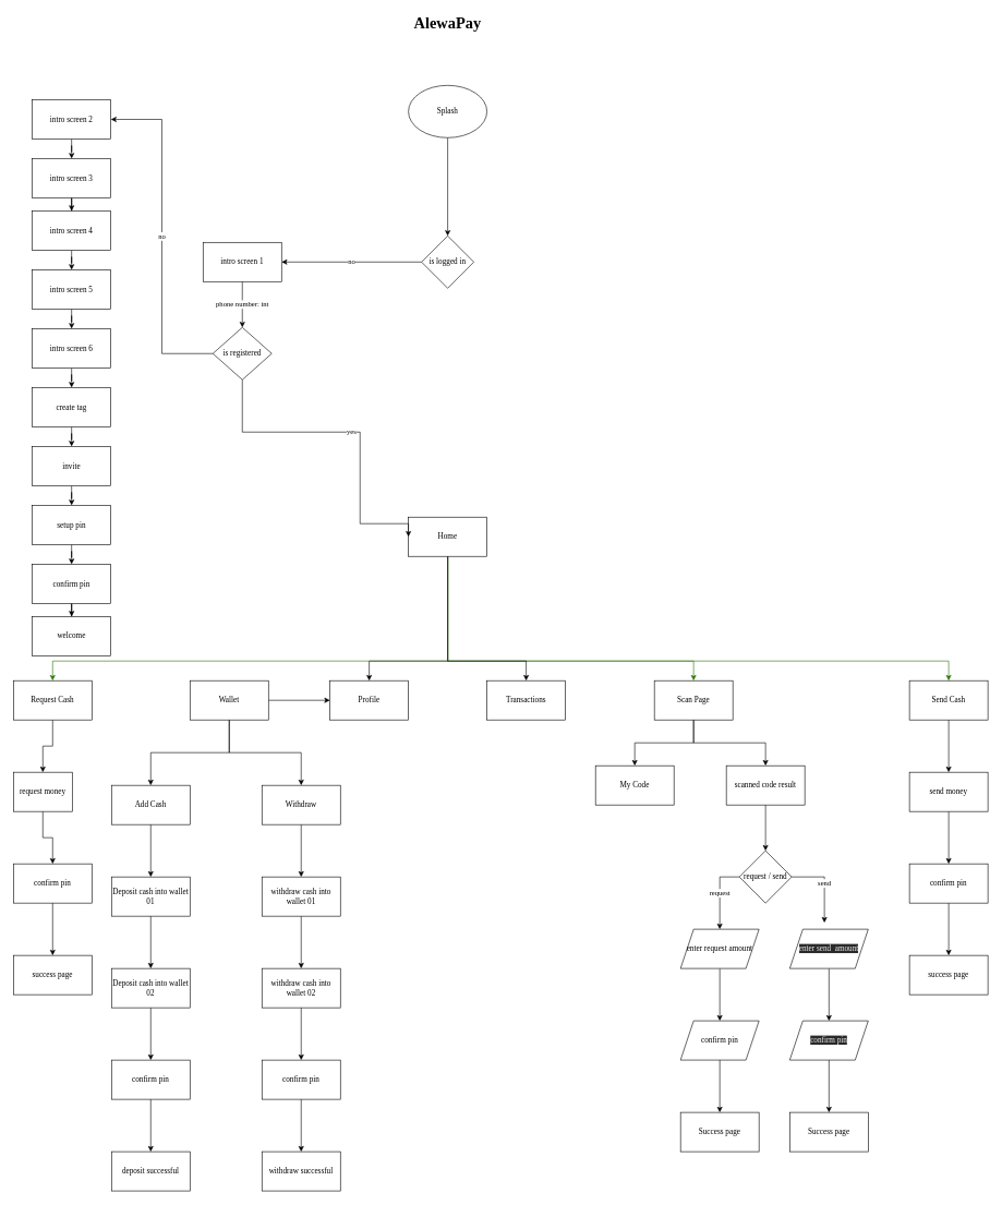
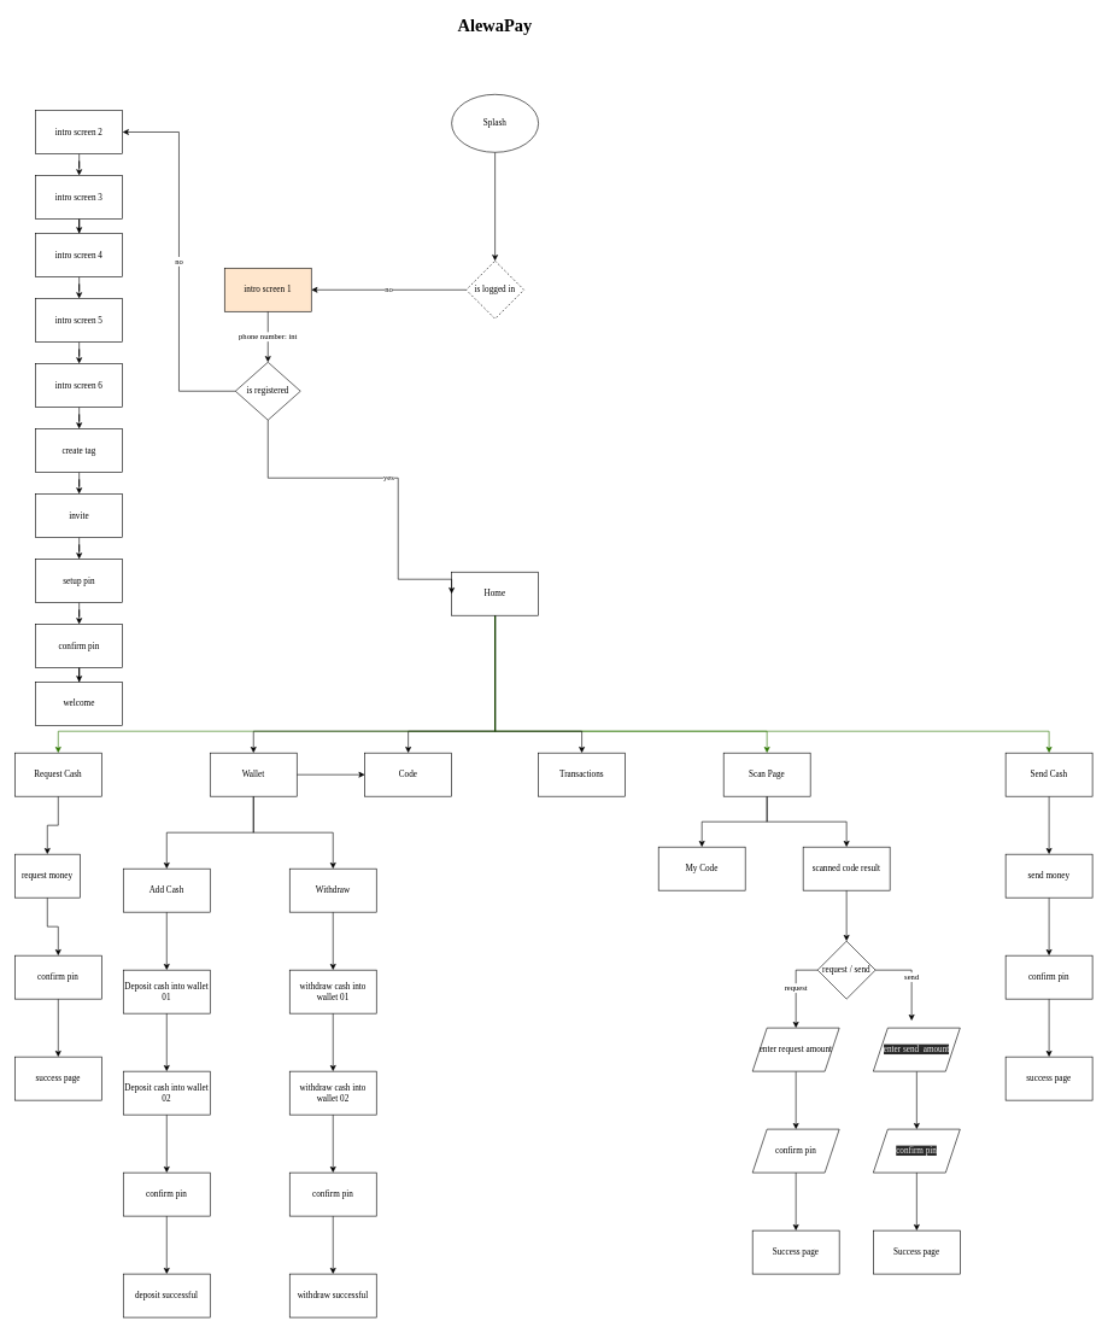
  <mxCell id="0" />
  <mxCell id="1" parent="0" />
  <mxCell id="2" value="&lt;h1&gt;&lt;font face=&quot;Poppins&quot; data-font-src=&quot;https://fonts.googleapis.com/css?family=Poppins&quot;&gt;AlewaPay&lt;/font&gt;&lt;/h1&gt;" style="text;html=1;strokeColor=none;fillColor=none;align=center;verticalAlign=middle;whiteSpace=wrap;rounded=0;" parent="1" vertex="1"><mxGeometry x="654" y="20" width="60" height="30" as="geometry" /></mxCell>
  <mxCell id="3" style="edgeStyle=orthogonalEdgeStyle;rounded=0;orthogonalLoop=1;jettySize=auto;html=1;entryX=0.5;entryY=0;entryDx=0;entryDy=0;fontFamily=Verdana;" parent="1" source="4" target="6" edge="1"><mxGeometry relative="1" as="geometry" /></mxCell>
  <mxCell id="4" value="Splash" style="ellipse;whiteSpace=wrap;html=1;fontFamily=Verdana;" parent="1" vertex="1"><mxGeometry x="624" y="130" width="120" height="80" as="geometry" /></mxCell>
  <mxCell id="5" value="no" style="edgeStyle=orthogonalEdgeStyle;rounded=0;orthogonalLoop=1;jettySize=auto;html=1;fontFamily=Verdana;" parent="1" source="6" target="15" edge="1"><mxGeometry relative="1" as="geometry" /></mxCell>
- <mxCell id="6" value="is logged in" style="rhombus;whiteSpace=wrap;html=1;fontFamily=Verdana;" parent="1" vertex="1"><mxGeometry x="644" y="360" width="80" height="80" as="geometry" /></mxCell>
+ <mxCell id="6" value="is logged in" style="rhombus;whiteSpace=wrap;html=1;fontFamily=Verdana;dashed=1;" parent="1" vertex="1"><mxGeometry x="644" y="360" width="80" height="80" as="geometry" /></mxCell>
  <mxCell id="7" style="edgeStyle=orthogonalEdgeStyle;rounded=0;orthogonalLoop=1;jettySize=auto;html=1;entryX=0.5;entryY=0;entryDx=0;entryDy=0;fontFamily=Verdana;fillColor=#60a917;strokeColor=#2D7600;" parent="1" source="13" target="52" edge="1"><mxGeometry relative="1" as="geometry"><Array as="points"><mxPoint x="684" y="1010" /><mxPoint x="1450" y="1010" /></Array></mxGeometry></mxCell>
  <mxCell id="8" style="edgeStyle=orthogonalEdgeStyle;rounded=0;orthogonalLoop=1;jettySize=auto;html=1;entryX=0.5;entryY=0;entryDx=0;entryDy=0;fontFamily=Verdana;fillColor=#60a917;strokeColor=#2D7600;" parent="1" source="13" target="45" edge="1"><mxGeometry relative="1" as="geometry"><Array as="points"><mxPoint x="684" y="1010" /><mxPoint x="1060" y="1010" /></Array></mxGeometry></mxCell>
  <mxCell id="9" style="edgeStyle=orthogonalEdgeStyle;rounded=0;orthogonalLoop=1;jettySize=auto;html=1;fontFamily=Verdana;" parent="1" source="13" target="42" edge="1"><mxGeometry relative="1" as="geometry"><Array as="points"><mxPoint x="684" y="1010" /><mxPoint x="804" y="1010" /></Array></mxGeometry></mxCell>
  <mxCell id="10" style="edgeStyle=orthogonalEdgeStyle;rounded=0;orthogonalLoop=1;jettySize=auto;html=1;fontFamily=Verdana;" parent="1" source="13" target="46" edge="1"><mxGeometry relative="1" as="geometry"><Array as="points"><mxPoint x="684" y="1010" /><mxPoint x="564" y="1010" /></Array></mxGeometry></mxCell>
+ <mxCell id="11" style="edgeStyle=orthogonalEdgeStyle;rounded=0;orthogonalLoop=1;jettySize=auto;html=1;entryX=0.5;entryY=0;entryDx=0;entryDy=0;fontFamily=Verdana;" parent="1" source="13" target="41" edge="1"><mxGeometry relative="1" as="geometry"><Array as="points"><mxPoint x="684" y="1010" /><mxPoint x="350" y="1010" /></Array></mxGeometry></mxCell>
  <mxCell id="12" style="edgeStyle=orthogonalEdgeStyle;rounded=0;orthogonalLoop=1;jettySize=auto;html=1;entryX=0.5;entryY=0;entryDx=0;entryDy=0;fontFamily=Verdana;fillColor=#60a917;strokeColor=#2D7600;" parent="1" source="13" target="54" edge="1"><mxGeometry relative="1" as="geometry"><Array as="points"><mxPoint x="684" y="1010" /><mxPoint x="80" y="1010" /></Array></mxGeometry></mxCell>
  <mxCell id="13" value="Home" style="rounded=0;whiteSpace=wrap;html=1;fontFamily=Verdana;" parent="1" vertex="1"><mxGeometry x="624" y="790" width="120" height="60" as="geometry" /></mxCell>
  <mxCell id="14" value="phone number: int" style="edgeStyle=orthogonalEdgeStyle;rounded=0;orthogonalLoop=1;jettySize=auto;html=1;fontFamily=Verdana;" parent="1" source="15" target="18" edge="1"><mxGeometry relative="1" as="geometry" /></mxCell>
- <mxCell id="15" value="intro screen 1" style="rounded=0;whiteSpace=wrap;html=1;fontFamily=Verdana;" parent="1" vertex="1"><mxGeometry x="310" y="370" width="120" height="60" as="geometry" /></mxCell>
+ <mxCell id="15" value="intro screen 1" style="rounded=0;whiteSpace=wrap;html=1;fontFamily=Verdana;fillColor=#ffe6cc;" parent="1" vertex="1"><mxGeometry x="310" y="370" width="120" height="60" as="geometry" /></mxCell>
  <mxCell id="16" value="yes" style="edgeStyle=orthogonalEdgeStyle;rounded=0;orthogonalLoop=1;jettySize=auto;html=1;entryX=0;entryY=0.5;entryDx=0;entryDy=0;fontFamily=Verdana;" parent="1" source="18" target="13" edge="1"><mxGeometry relative="1" as="geometry"><Array as="points"><mxPoint x="370" y="660" /><mxPoint x="550" y="660" /><mxPoint x="550" y="800" /><mxPoint x="624" y="800" /></Array></mxGeometry></mxCell>
  <mxCell id="17" value="no" style="edgeStyle=orthogonalEdgeStyle;rounded=0;orthogonalLoop=1;jettySize=auto;html=1;entryX=1;entryY=0.5;entryDx=0;entryDy=0;fontFamily=Verdana;" parent="1" source="18" target="20" edge="1"><mxGeometry relative="1" as="geometry" /></mxCell>
  <mxCell id="18" value="is registered" style="rhombus;whiteSpace=wrap;html=1;rounded=0;fontFamily=Verdana;" parent="1" vertex="1"><mxGeometry x="325" y="500" width="90" height="80" as="geometry" /></mxCell>
  <mxCell id="19" style="edgeStyle=orthogonalEdgeStyle;rounded=0;orthogonalLoop=1;jettySize=auto;html=1;entryX=0.5;entryY=0;entryDx=0;entryDy=0;fontFamily=Verdana;" parent="1" source="20" target="22" edge="1"><mxGeometry relative="1" as="geometry" /></mxCell>
  <mxCell id="20" value="intro screen 2" style="rounded=0;whiteSpace=wrap;html=1;fontFamily=Verdana;" parent="1" vertex="1"><mxGeometry x="49" y="152" width="120" height="60" as="geometry" /></mxCell>
  <mxCell id="21" style="edgeStyle=orthogonalEdgeStyle;rounded=0;orthogonalLoop=1;jettySize=auto;html=1;fontFamily=Verdana;" parent="1" source="22" target="24" edge="1"><mxGeometry relative="1" as="geometry" /></mxCell>
  <mxCell id="22" value="intro screen 3" style="rounded=0;whiteSpace=wrap;html=1;fontFamily=Verdana;" parent="1" vertex="1"><mxGeometry x="49" y="242" width="120" height="60" as="geometry" /></mxCell>
  <mxCell id="23" style="edgeStyle=orthogonalEdgeStyle;rounded=0;orthogonalLoop=1;jettySize=auto;html=1;fontFamily=Verdana;" parent="1" source="24" target="26" edge="1"><mxGeometry relative="1" as="geometry" /></mxCell>
  <mxCell id="24" value="intro screen 4" style="rounded=0;whiteSpace=wrap;html=1;fontFamily=Verdana;" parent="1" vertex="1"><mxGeometry x="49" y="322" width="120" height="60" as="geometry" /></mxCell>
  <mxCell id="25" style="edgeStyle=orthogonalEdgeStyle;rounded=0;orthogonalLoop=1;jettySize=auto;html=1;fontFamily=Verdana;" parent="1" source="26" target="28" edge="1"><mxGeometry relative="1" as="geometry" /></mxCell>
  <mxCell id="26" value="intro screen 5" style="rounded=0;whiteSpace=wrap;html=1;fontFamily=Verdana;" parent="1" vertex="1"><mxGeometry x="49" y="412" width="120" height="60" as="geometry" /></mxCell>
  <mxCell id="27" style="edgeStyle=orthogonalEdgeStyle;rounded=0;orthogonalLoop=1;jettySize=auto;html=1;fontFamily=Verdana;" parent="1" source="28" target="30" edge="1"><mxGeometry relative="1" as="geometry" /></mxCell>
  <mxCell id="28" value="intro screen 6" style="rounded=0;whiteSpace=wrap;html=1;fontFamily=Verdana;" parent="1" vertex="1"><mxGeometry x="49" y="502" width="120" height="60" as="geometry" /></mxCell>
  <mxCell id="29" style="edgeStyle=orthogonalEdgeStyle;rounded=0;orthogonalLoop=1;jettySize=auto;html=1;fontFamily=Verdana;" parent="1" source="30" target="32" edge="1"><mxGeometry relative="1" as="geometry" /></mxCell>
  <mxCell id="30" value="create tag" style="rounded=0;whiteSpace=wrap;html=1;fontFamily=Verdana;" parent="1" vertex="1"><mxGeometry x="49" y="592" width="120" height="60" as="geometry" /></mxCell>
  <mxCell id="31" style="edgeStyle=orthogonalEdgeStyle;rounded=0;orthogonalLoop=1;jettySize=auto;html=1;fontFamily=Verdana;" parent="1" source="32" target="34" edge="1"><mxGeometry relative="1" as="geometry" /></mxCell>
  <mxCell id="32" value="invite" style="rounded=0;whiteSpace=wrap;html=1;fontFamily=Verdana;" parent="1" vertex="1"><mxGeometry x="49" y="682" width="120" height="60" as="geometry" /></mxCell>
  <mxCell id="33" style="edgeStyle=orthogonalEdgeStyle;rounded=0;orthogonalLoop=1;jettySize=auto;html=1;fontFamily=Verdana;" parent="1" source="34" target="36" edge="1"><mxGeometry relative="1" as="geometry" /></mxCell>
  <mxCell id="34" value="setup pin" style="rounded=0;whiteSpace=wrap;html=1;fontFamily=Verdana;" parent="1" vertex="1"><mxGeometry x="49" y="772" width="120" height="60" as="geometry" /></mxCell>
  <mxCell id="35" style="edgeStyle=orthogonalEdgeStyle;rounded=0;orthogonalLoop=1;jettySize=auto;html=1;fontFamily=Verdana;" parent="1" source="36" target="37" edge="1"><mxGeometry relative="1" as="geometry" /></mxCell>
  <mxCell id="36" value="confirm pin" style="rounded=0;whiteSpace=wrap;html=1;fontFamily=Verdana;" parent="1" vertex="1"><mxGeometry x="49" y="862" width="120" height="60" as="geometry" /></mxCell>
  <mxCell id="37" value="welcome" style="rounded=0;whiteSpace=wrap;html=1;fontFamily=Verdana;" parent="1" vertex="1"><mxGeometry x="49" y="942" width="120" height="60" as="geometry" /></mxCell>
  <mxCell id="38" style="edgeStyle=orthogonalEdgeStyle;rounded=0;orthogonalLoop=1;jettySize=auto;html=1;fontFamily=Verdana;" parent="1" source="41" target="48" edge="1"><mxGeometry relative="1" as="geometry" /></mxCell>
  <mxCell id="39" style="edgeStyle=orthogonalEdgeStyle;rounded=0;orthogonalLoop=1;jettySize=auto;html=1;fontFamily=Verdana;" parent="1" source="41" target="50" edge="1"><mxGeometry relative="1" as="geometry" /></mxCell>
  <mxCell id="40" style="edgeStyle=orthogonalEdgeStyle;rounded=0;orthogonalLoop=1;jettySize=auto;html=1;fontFamily=Verdana;" parent="1" source="41" target="46" edge="1"><mxGeometry relative="1" as="geometry" /></mxCell>
  <mxCell id="41" value="Wallet" style="rounded=0;whiteSpace=wrap;html=1;fontFamily=Verdana;" parent="1" vertex="1"><mxGeometry x="290" y="1040" width="120" height="60" as="geometry" /></mxCell>
  <mxCell id="42" value="Transactions" style="rounded=0;whiteSpace=wrap;html=1;fontFamily=Verdana;" parent="1" vertex="1"><mxGeometry x="744" y="1040" width="120" height="60" as="geometry" /></mxCell>
  <mxCell id="43" value="" style="edgeStyle=orthogonalEdgeStyle;rounded=0;orthogonalLoop=1;jettySize=auto;html=1;fontFamily=Verdana;" parent="1" source="45" target="80" edge="1"><mxGeometry relative="1" as="geometry" /></mxCell>
  <mxCell id="44" style="edgeStyle=orthogonalEdgeStyle;rounded=0;orthogonalLoop=1;jettySize=auto;html=1;fontFamily=Verdana;" parent="1" source="45" target="94" edge="1"><mxGeometry relative="1" as="geometry" /></mxCell>
  <mxCell id="45" value="Scan Page" style="rounded=0;whiteSpace=wrap;html=1;fontFamily=Verdana;" parent="1" vertex="1"><mxGeometry x="1000" y="1040" width="120" height="60" as="geometry" /></mxCell>
- <mxCell id="46" value="Profile" style="rounded=0;whiteSpace=wrap;html=1;fontFamily=Verdana;" parent="1" vertex="1"><mxGeometry x="504" y="1040" width="120" height="60" as="geometry" /></mxCell>
+ <mxCell id="46" value="Code" style="rounded=0;whiteSpace=wrap;html=1;fontFamily=Verdana;" parent="1" vertex="1"><mxGeometry x="504" y="1040" width="120" height="60" as="geometry" /></mxCell>
  <mxCell id="47" value="" style="edgeStyle=orthogonalEdgeStyle;rounded=0;orthogonalLoop=1;jettySize=auto;html=1;fontFamily=Verdana;" parent="1" source="48" target="56" edge="1"><mxGeometry relative="1" as="geometry" /></mxCell>
  <mxCell id="48" value="Add Cash" style="rounded=0;whiteSpace=wrap;html=1;fontFamily=Verdana;" parent="1" vertex="1"><mxGeometry x="170" y="1200" width="120" height="60" as="geometry" /></mxCell>
  <mxCell id="49" style="edgeStyle=orthogonalEdgeStyle;rounded=0;orthogonalLoop=1;jettySize=auto;html=1;entryX=0.5;entryY=0;entryDx=0;entryDy=0;fontFamily=Verdana;" parent="1" source="50" target="63" edge="1"><mxGeometry relative="1" as="geometry" /></mxCell>
  <mxCell id="50" value="Withdraw" style="rounded=0;whiteSpace=wrap;html=1;fontFamily=Verdana;" parent="1" vertex="1"><mxGeometry x="400" y="1200" width="120" height="60" as="geometry" /></mxCell>
  <mxCell id="51" value="" style="edgeStyle=orthogonalEdgeStyle;rounded=0;orthogonalLoop=1;jettySize=auto;html=1;fontFamily=Verdana;" parent="1" source="52" target="70" edge="1"><mxGeometry relative="1" as="geometry" /></mxCell>
  <mxCell id="52" value="Send Cash" style="rounded=0;whiteSpace=wrap;html=1;fontFamily=Verdana;" parent="1" vertex="1"><mxGeometry x="1390" y="1040" width="120" height="60" as="geometry" /></mxCell>
  <mxCell id="53" value="" style="edgeStyle=orthogonalEdgeStyle;rounded=0;orthogonalLoop=1;jettySize=auto;html=1;fontFamily=Verdana;" parent="1" source="54" target="75" edge="1"><mxGeometry relative="1" as="geometry" /></mxCell>
  <mxCell id="54" value="Request Cash" style="rounded=0;whiteSpace=wrap;html=1;fontFamily=Verdana;" parent="1" vertex="1"><mxGeometry x="20" y="1040" width="120" height="60" as="geometry" /></mxCell>
  <mxCell id="55" value="" style="edgeStyle=orthogonalEdgeStyle;rounded=0;orthogonalLoop=1;jettySize=auto;html=1;fontFamily=Verdana;" parent="1" source="56" target="58" edge="1"><mxGeometry relative="1" as="geometry" /></mxCell>
  <mxCell id="56" value="Deposit cash into wallet 01" style="whiteSpace=wrap;html=1;rounded=0;fontFamily=Verdana;" parent="1" vertex="1"><mxGeometry x="170" y="1340" width="120" height="60" as="geometry" /></mxCell>
  <mxCell id="57" value="" style="edgeStyle=orthogonalEdgeStyle;rounded=0;orthogonalLoop=1;jettySize=auto;html=1;fontFamily=Verdana;" parent="1" source="58" target="60" edge="1"><mxGeometry relative="1" as="geometry" /></mxCell>
  <mxCell id="58" value="Deposit cash into wallet 02" style="whiteSpace=wrap;html=1;rounded=0;fontFamily=Verdana;" parent="1" vertex="1"><mxGeometry x="170" y="1480" width="120" height="60" as="geometry" /></mxCell>
  <mxCell id="59" value="" style="edgeStyle=orthogonalEdgeStyle;rounded=0;orthogonalLoop=1;jettySize=auto;html=1;fontFamily=Verdana;" parent="1" source="60" target="61" edge="1"><mxGeometry relative="1" as="geometry" /></mxCell>
  <mxCell id="60" value="confirm pin" style="whiteSpace=wrap;html=1;rounded=0;fontFamily=Verdana;" parent="1" vertex="1"><mxGeometry x="170" y="1620" width="120" height="60" as="geometry" /></mxCell>
  <mxCell id="61" value="deposit successful" style="whiteSpace=wrap;html=1;rounded=0;fontFamily=Verdana;" parent="1" vertex="1"><mxGeometry x="170" y="1760" width="120" height="60" as="geometry" /></mxCell>
  <mxCell id="62" value="" style="edgeStyle=orthogonalEdgeStyle;rounded=0;orthogonalLoop=1;jettySize=auto;html=1;fontFamily=Verdana;" parent="1" source="63" target="65" edge="1"><mxGeometry relative="1" as="geometry" /></mxCell>
  <mxCell id="63" value="withdraw cash into wallet 01" style="whiteSpace=wrap;html=1;rounded=0;fontFamily=Verdana;" parent="1" vertex="1"><mxGeometry x="400" y="1340" width="120" height="60" as="geometry" /></mxCell>
  <mxCell id="64" value="" style="edgeStyle=orthogonalEdgeStyle;rounded=0;orthogonalLoop=1;jettySize=auto;html=1;fontFamily=Verdana;" parent="1" source="65" target="67" edge="1"><mxGeometry relative="1" as="geometry" /></mxCell>
  <mxCell id="65" value="withdraw cash into wallet 02" style="whiteSpace=wrap;html=1;rounded=0;fontFamily=Verdana;" parent="1" vertex="1"><mxGeometry x="400" y="1480" width="120" height="60" as="geometry" /></mxCell>
  <mxCell id="66" value="" style="edgeStyle=orthogonalEdgeStyle;rounded=0;orthogonalLoop=1;jettySize=auto;html=1;fontFamily=Verdana;" parent="1" source="67" target="68" edge="1"><mxGeometry relative="1" as="geometry" /></mxCell>
  <mxCell id="67" value="confirm pin" style="whiteSpace=wrap;html=1;rounded=0;fontFamily=Verdana;" parent="1" vertex="1"><mxGeometry x="400" y="1620" width="120" height="60" as="geometry" /></mxCell>
  <mxCell id="68" value="withdraw successful" style="whiteSpace=wrap;html=1;rounded=0;fontFamily=Verdana;" parent="1" vertex="1"><mxGeometry x="400" y="1760" width="120" height="60" as="geometry" /></mxCell>
  <mxCell id="69" value="" style="edgeStyle=orthogonalEdgeStyle;rounded=0;orthogonalLoop=1;jettySize=auto;html=1;fontFamily=Verdana;" parent="1" source="70" target="72" edge="1"><mxGeometry relative="1" as="geometry" /></mxCell>
  <mxCell id="70" value="send money" style="whiteSpace=wrap;html=1;rounded=0;fontFamily=Verdana;" parent="1" vertex="1"><mxGeometry x="1390" y="1180" width="120" height="60" as="geometry" /></mxCell>
  <mxCell id="71" value="" style="edgeStyle=orthogonalEdgeStyle;rounded=0;orthogonalLoop=1;jettySize=auto;html=1;fontFamily=Verdana;" parent="1" source="72" target="73" edge="1"><mxGeometry relative="1" as="geometry" /></mxCell>
  <mxCell id="72" value="confirm pin" style="whiteSpace=wrap;html=1;rounded=0;fontFamily=Verdana;" parent="1" vertex="1"><mxGeometry x="1390" y="1320" width="120" height="60" as="geometry" /></mxCell>
  <mxCell id="73" value="success page" style="whiteSpace=wrap;html=1;rounded=0;fontFamily=Verdana;" parent="1" vertex="1"><mxGeometry x="1390" y="1460" width="120" height="60" as="geometry" /></mxCell>
  <mxCell id="74" value="" style="edgeStyle=orthogonalEdgeStyle;rounded=0;orthogonalLoop=1;jettySize=auto;html=1;fontFamily=Verdana;" parent="1" source="75" target="77" edge="1"><mxGeometry relative="1" as="geometry" /></mxCell>
  <mxCell id="75" value="request money" style="whiteSpace=wrap;html=1;rounded=0;fontFamily=Verdana;" parent="1" vertex="1"><mxGeometry x="20" y="1180" width="90" height="60" as="geometry" /></mxCell>
  <mxCell id="76" value="" style="edgeStyle=orthogonalEdgeStyle;rounded=0;orthogonalLoop=1;jettySize=auto;html=1;fontFamily=Verdana;" parent="1" source="77" target="78" edge="1"><mxGeometry relative="1" as="geometry" /></mxCell>
  <mxCell id="77" value="confirm pin" style="whiteSpace=wrap;html=1;rounded=0;fontFamily=Verdana;" parent="1" vertex="1"><mxGeometry x="20" y="1320" width="120" height="60" as="geometry" /></mxCell>
  <mxCell id="78" value="success page" style="whiteSpace=wrap;html=1;rounded=0;fontFamily=Verdana;" parent="1" vertex="1"><mxGeometry x="20" y="1460" width="120" height="60" as="geometry" /></mxCell>
  <mxCell id="79" value="" style="edgeStyle=orthogonalEdgeStyle;rounded=0;orthogonalLoop=1;jettySize=auto;html=1;fontFamily=Verdana;" parent="1" source="80" target="83" edge="1"><mxGeometry relative="1" as="geometry" /></mxCell>
  <mxCell id="80" value="scanned code result" style="whiteSpace=wrap;html=1;rounded=0;fontFamily=Verdana;" parent="1" vertex="1"><mxGeometry x="1110" y="1170" width="120" height="60" as="geometry" /></mxCell>
  <mxCell id="81" value="request" style="edgeStyle=orthogonalEdgeStyle;rounded=0;orthogonalLoop=1;jettySize=auto;html=1;entryX=0.5;entryY=0;entryDx=0;entryDy=0;fontFamily=Verdana;" parent="1" source="83" target="85" edge="1"><mxGeometry relative="1" as="geometry"><mxPoint x="1100" y="1410" as="targetPoint" /><Array as="points"><mxPoint x="1100" y="1340" /></Array></mxGeometry></mxCell>
  <mxCell id="82" value="send" style="edgeStyle=orthogonalEdgeStyle;rounded=0;orthogonalLoop=1;jettySize=auto;html=1;fontFamily=Verdana;entryX=0.5;entryY=0;entryDx=0;entryDy=0;" parent="1" source="83" edge="1"><mxGeometry relative="1" as="geometry"><mxPoint x="1260" y="1410" as="targetPoint" /><Array as="points"><mxPoint x="1260" y="1340" /></Array></mxGeometry></mxCell>
  <mxCell id="83" value="request / send" style="rhombus;whiteSpace=wrap;html=1;rounded=0;fontFamily=Verdana;" parent="1" vertex="1"><mxGeometry x="1130" y="1300" width="80" height="80" as="geometry" /></mxCell>
  <mxCell id="84" value="" style="edgeStyle=orthogonalEdgeStyle;rounded=0;orthogonalLoop=1;jettySize=auto;html=1;fontFamily=Verdana;" parent="1" source="85" target="89" edge="1"><mxGeometry relative="1" as="geometry" /></mxCell>
  <mxCell id="85" value="&lt;span&gt;enter request amount&lt;/span&gt;" style="shape=parallelogram;perimeter=parallelogramPerimeter;whiteSpace=wrap;html=1;fixedSize=1;fontFamily=Verdana;" parent="1" vertex="1"><mxGeometry x="1040" y="1420" width="120" height="60" as="geometry" /></mxCell>
  <mxCell id="86" value="" style="edgeStyle=orthogonalEdgeStyle;rounded=0;orthogonalLoop=1;jettySize=auto;html=1;fontFamily=Verdana;" parent="1" source="87" target="91" edge="1"><mxGeometry relative="1" as="geometry" /></mxCell>
  <mxCell id="87" value="&lt;span style=&quot;color: rgb(240 , 240 , 240) ; font-family: &amp;#34;verdana&amp;#34; ; font-size: 12px ; font-style: normal ; font-weight: normal ; letter-spacing: normal ; text-align: center ; text-indent: 0px ; text-transform: none ; word-spacing: 0px ; background-color: rgb(42 , 42 , 42) ; text-decoration: none ; display: inline ; float: none&quot;&gt;enter send &amp;nbsp;amount&lt;br&gt;&lt;/span&gt;" style="shape=parallelogram;perimeter=parallelogramPerimeter;whiteSpace=wrap;html=1;fixedSize=1;fontFamily=Verdana;" parent="1" vertex="1"><mxGeometry x="1207" y="1420" width="120" height="60" as="geometry" /></mxCell>
  <mxCell id="88" value="" style="edgeStyle=orthogonalEdgeStyle;rounded=0;orthogonalLoop=1;jettySize=auto;html=1;fontFamily=Verdana;" parent="1" source="89" target="92" edge="1"><mxGeometry relative="1" as="geometry" /></mxCell>
  <mxCell id="89" value="confirm pin" style="shape=parallelogram;perimeter=parallelogramPerimeter;whiteSpace=wrap;html=1;fixedSize=1;fontFamily=Verdana;" parent="1" vertex="1"><mxGeometry x="1040" y="1560" width="120" height="60" as="geometry" /></mxCell>
  <mxCell id="90" value="" style="edgeStyle=orthogonalEdgeStyle;rounded=0;orthogonalLoop=1;jettySize=auto;html=1;fontFamily=Verdana;" parent="1" source="91" target="93" edge="1"><mxGeometry relative="1" as="geometry" /></mxCell>
  <mxCell id="91" value="&lt;span style=&quot;color: rgb(240 , 240 , 240) ; font-family: &amp;#34;verdana&amp;#34; ; font-size: 12px ; font-style: normal ; font-weight: normal ; letter-spacing: normal ; text-align: center ; text-indent: 0px ; text-transform: none ; word-spacing: 0px ; background-color: rgb(42 , 42 , 42) ; text-decoration: none ; display: inline ; float: none&quot;&gt;confirm pin&lt;br&gt;&lt;/span&gt;" style="shape=parallelogram;perimeter=parallelogramPerimeter;whiteSpace=wrap;html=1;fixedSize=1;fontFamily=Verdana;" parent="1" vertex="1"><mxGeometry x="1207" y="1560" width="120" height="60" as="geometry" /></mxCell>
  <mxCell id="92" value="Success page" style="whiteSpace=wrap;html=1;fontFamily=Verdana;" parent="1" vertex="1"><mxGeometry x="1040" y="1700" width="120" height="60" as="geometry" /></mxCell>
  <mxCell id="93" value="Success page" style="whiteSpace=wrap;html=1;fontFamily=Verdana;" parent="1" vertex="1"><mxGeometry x="1207" y="1700" width="120" height="60" as="geometry" /></mxCell>
  <mxCell id="94" value="My Code" style="rounded=0;whiteSpace=wrap;html=1;fontFamily=Verdana;" parent="1" vertex="1"><mxGeometry x="910" y="1170" width="120" height="60" as="geometry" /></mxCell>
